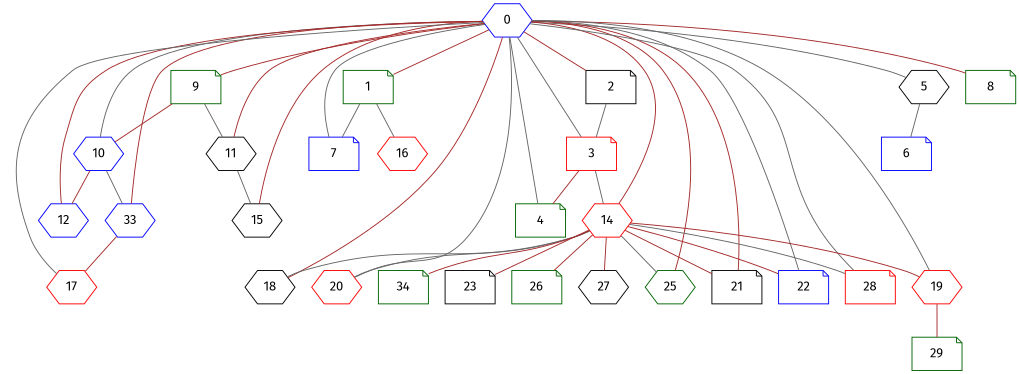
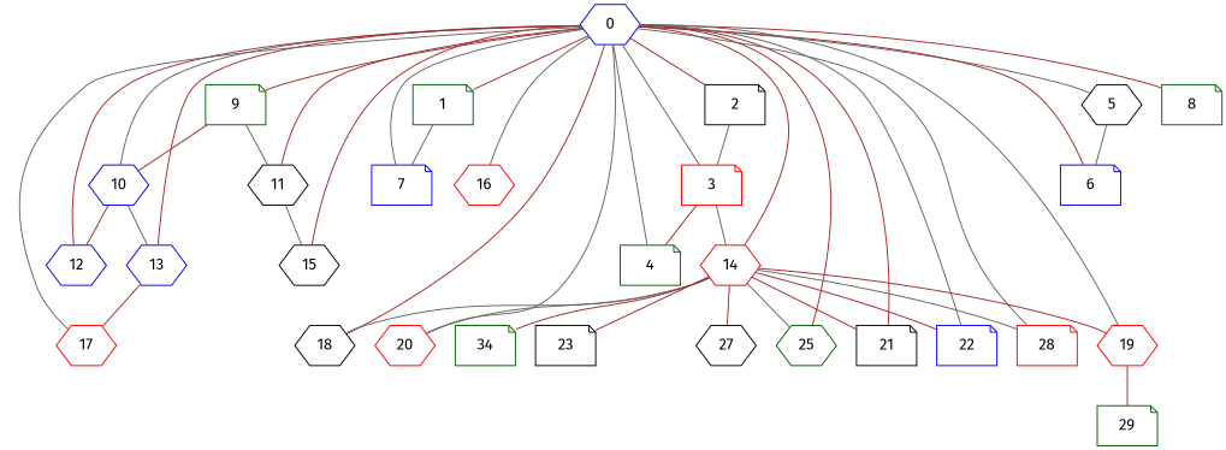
  graph {
    fontname="Fira Sans"
    node [color=darkgreen fontname="Fira Sans" shape=hexagon]
    edge [color=brown fontname="Fira Sans"]
    0 [color=blue]
    9 [shape=note]
    1 [shape=note]
    3 [color=red shape=note]
    4 [shape=note]
    2 [color=black shape=note]
    5 [color=black]
    6 [color=blue shape=note]
    7 [color=blue shape=note]
    8 [shape=note]
    10 [color=blue]
    12 [color=blue]
    11 [color=black]
    15 [color=black]
-   13 [color=blue label=33]
+   13 [color=blue]
    16 [color=red]
    14 [color=red]
    18 [color=black]
    20 [color=red]
    25
    21 [color=black shape=note]
    22 [color=blue shape=note]
    17 [color=red]
    28 [color=red shape=note]
    19 [color=red]
    n26 [label=34 shape=note]
    23 [color=black shape=note]
-   26 [shape=note]
    27 [color=black]
    29 [shape=note]
    0 -- 9
    0 -- 1
    0 -- 3 [color=gray40]
    0 -- 4 [color=gray40]
    0 -- 2
    0 -- 5 [color=gray40]
+   0 -- 6
    0 -- 7 [color=gray40]
    0 -- 8
    0 -- 10 [color=gray40]
    0 -- 12
    0 -- 11
    0 -- 15
    0 -- 13
-   1 -- 16 [color=gray40]
+   0 -- 16 [color=gray40]
    0 -- 14
    0 -- 18
    0 -- 20 [color=gray40]
    0 -- 25
    0 -- 21
    0 -- 22 [color=gray40]
    0 -- 17 [color=gray40]
    0 -- 28 [color=gray40]
    0 -- 19 [color=gray40]
    9 -- 10
    9 -- 11 [color=gray40]
    1 -- 7 [color=gray40]
    3 -- 4
    3 -- 14 [color=gray40]
    2 -- 3 [color=gray40]
    5 -- 6 [color=gray40]
    10 -- 12
    10 -- 13 [color=gray40]
    11 -- 15 [color=gray40]
    13 -- 17
    14 -- 18 [color=gray40]
    14 -- 20 [color=gray40]
    14 -- 25 [color=gray40]
    14 -- 21
    14 -- 22
    14 -- 28 [color=gray40]
    14 -- 19
    14 -- n26
    14 -- 23
-   14 -- 26
    14 -- 27
    19 -- 29
  }
